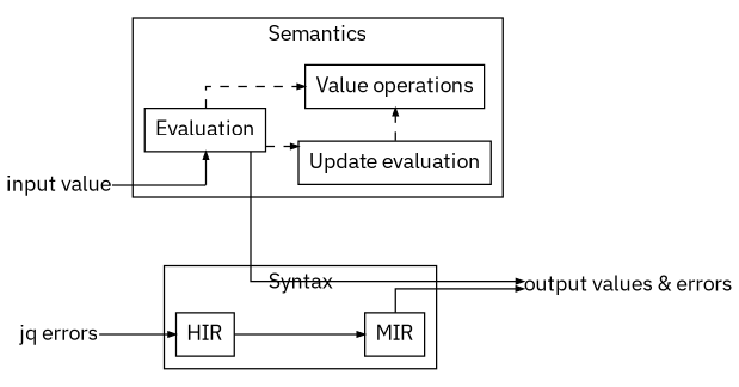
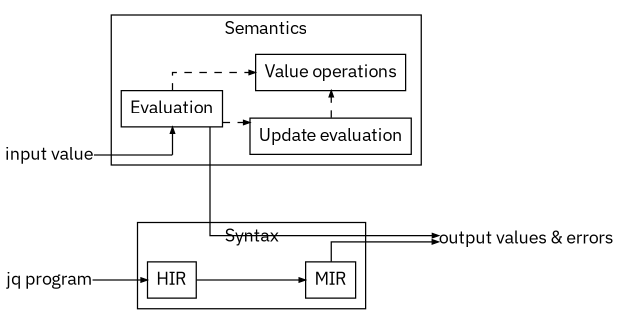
  digraph {
    fontname="IBM Plex Sans"
    nodesep=0.3
    rankdir=LR
    ranksep=0.3
    splines=ortho
    node [fontname="IBM Plex Sans" margin=0.1 shape=box]
    edge [arrowsize=0.5 fontname="IBM Plex Sans"]
    n1 [height=0.2 label="input value" margin=0 shape=none width=0.75]
-   n2 [height=0.2 label="jq errors" margin=0 shape=none width=0.75]
+   n2 [height=0.2 label="jq program" margin=0 shape=none width=0.75]
    n3 [height=0 label=HIR width=0]
    n4 [height=0 label=MIR width=0]
    above_eval [height=0 shape=point width=0]
    n6 [height=0 label=Evaluation width=0]
    n7 [height=0 label="Update evaluation" width=0]
    n8 [height=0 label="Value operations" width=0]
    n9 [height=0.2 label="output values & errors" margin=0 shape=none width=0.75]
    subgraph sub_1 {
      rank=same
      n1
      n2
    }
    subgraph cluster_2 {
      label=Syntax
      n3
      n4
    }
    subgraph cluster_3 {
      label=Semantics
      subgraph sub_4 {
        label=Semantics
        rank=same
        above_eval
        n6
      }
      subgraph sub_5 {
        label=Semantics
        rank=same
        n7
        n8
      }
    }
    n1 -> above_eval [arrowhead=none]
    n2 -> n3
    n3 -> n4
    n4 -> n9
    above_eval -> n6 [tailport=center]
    n6 -> n7 [style=dashed]
    n6 -> n8 [style=dashed]
    n6 -> n9
    n7 -> n8 [style=dashed]
  }
